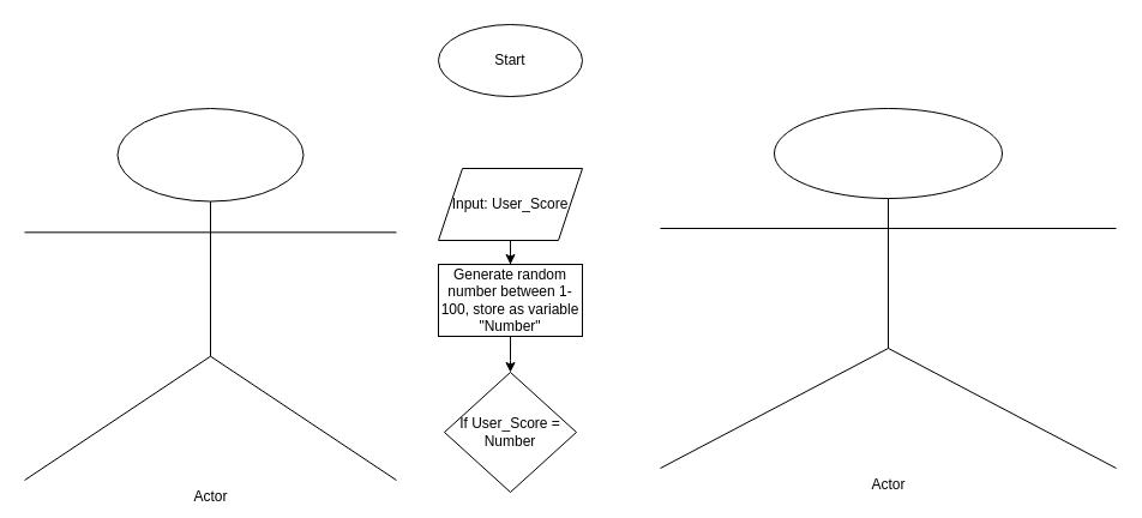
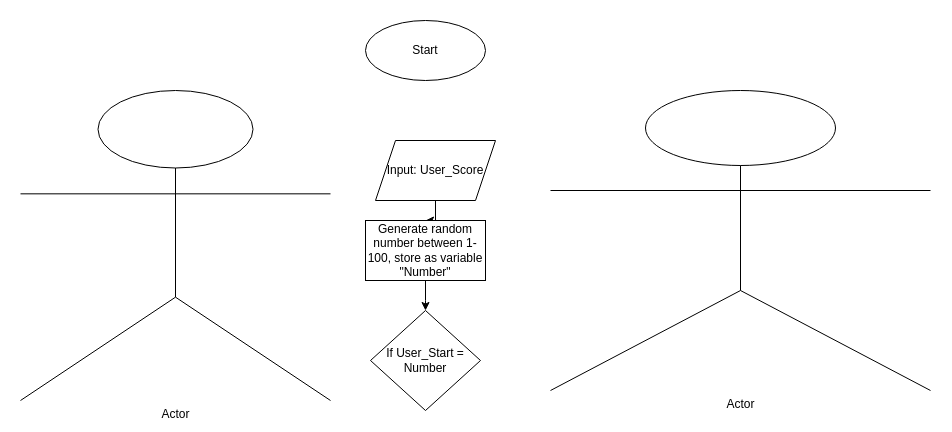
  <mxCell id="0" />
  <mxCell id="1" parent="0" />
  <mxCell id="2" value="Start" style="ellipse;whiteSpace=wrap;html=1;" vertex="1" parent="1"><mxGeometry x="365" y="20" width="120" height="60" as="geometry" /></mxCell>
  <mxCell id="3" style="edgeStyle=orthogonalEdgeStyle;rounded=0;orthogonalLoop=1;jettySize=auto;html=1;" edge="1" parent="1" source="4" target="6"><mxGeometry relative="1" as="geometry" /></mxCell>
- <mxCell id="4" value="Input: User_Score" style="shape=parallelogram;perimeter=parallelogramPerimeter;whiteSpace=wrap;html=1;fixedSize=1;" vertex="1" parent="1"><mxGeometry x="365" y="140" width="120" height="60" as="geometry" /></mxCell>
+ <mxCell id="4" value="Input: User_Score" style="shape=parallelogram;perimeter=parallelogramPerimeter;whiteSpace=wrap;html=1;fixedSize=1;" vertex="1" parent="1"><mxGeometry x="375" y="140" width="120" height="60" as="geometry" /></mxCell>
  <mxCell id="5" style="edgeStyle=orthogonalEdgeStyle;rounded=0;orthogonalLoop=1;jettySize=auto;html=1;" edge="1" parent="1" source="6"><mxGeometry relative="1" as="geometry"><mxPoint x="425" y="310" as="targetPoint" /></mxGeometry></mxCell>
  <mxCell id="6" value="Generate random number between 1-100, store as variable &quot;Number&quot;" style="rounded=0;whiteSpace=wrap;html=1;" vertex="1" parent="1"><mxGeometry x="365" y="220" width="120" height="60" as="geometry" /></mxCell>
  <mxCell id="7" value="Actor" style="shape=umlActor;verticalLabelPosition=bottom;verticalAlign=top;html=1;outlineConnect=0;" vertex="1" parent="1"><mxGeometry x="20" y="90" width="310" height="310" as="geometry" /></mxCell>
  <mxCell id="8" value="Actor" style="shape=umlActor;verticalLabelPosition=bottom;verticalAlign=top;html=1;outlineConnect=0;" vertex="1" parent="1"><mxGeometry x="550" y="90" width="380" height="300" as="geometry" /></mxCell>
- <mxCell id="9" value="&lt;span&gt;If User_Score = Number&lt;/span&gt;" style="rhombus;whiteSpace=wrap;html=1;" vertex="1" parent="1"><mxGeometry x="370" y="310" width="110" height="100" as="geometry" /></mxCell>
+ <mxCell id="9" value="&lt;span&gt;If User_Start = Number&lt;/span&gt;" style="rhombus;whiteSpace=wrap;html=1;" vertex="1" parent="1"><mxGeometry x="370" y="310" width="110" height="100" as="geometry" /></mxCell>
